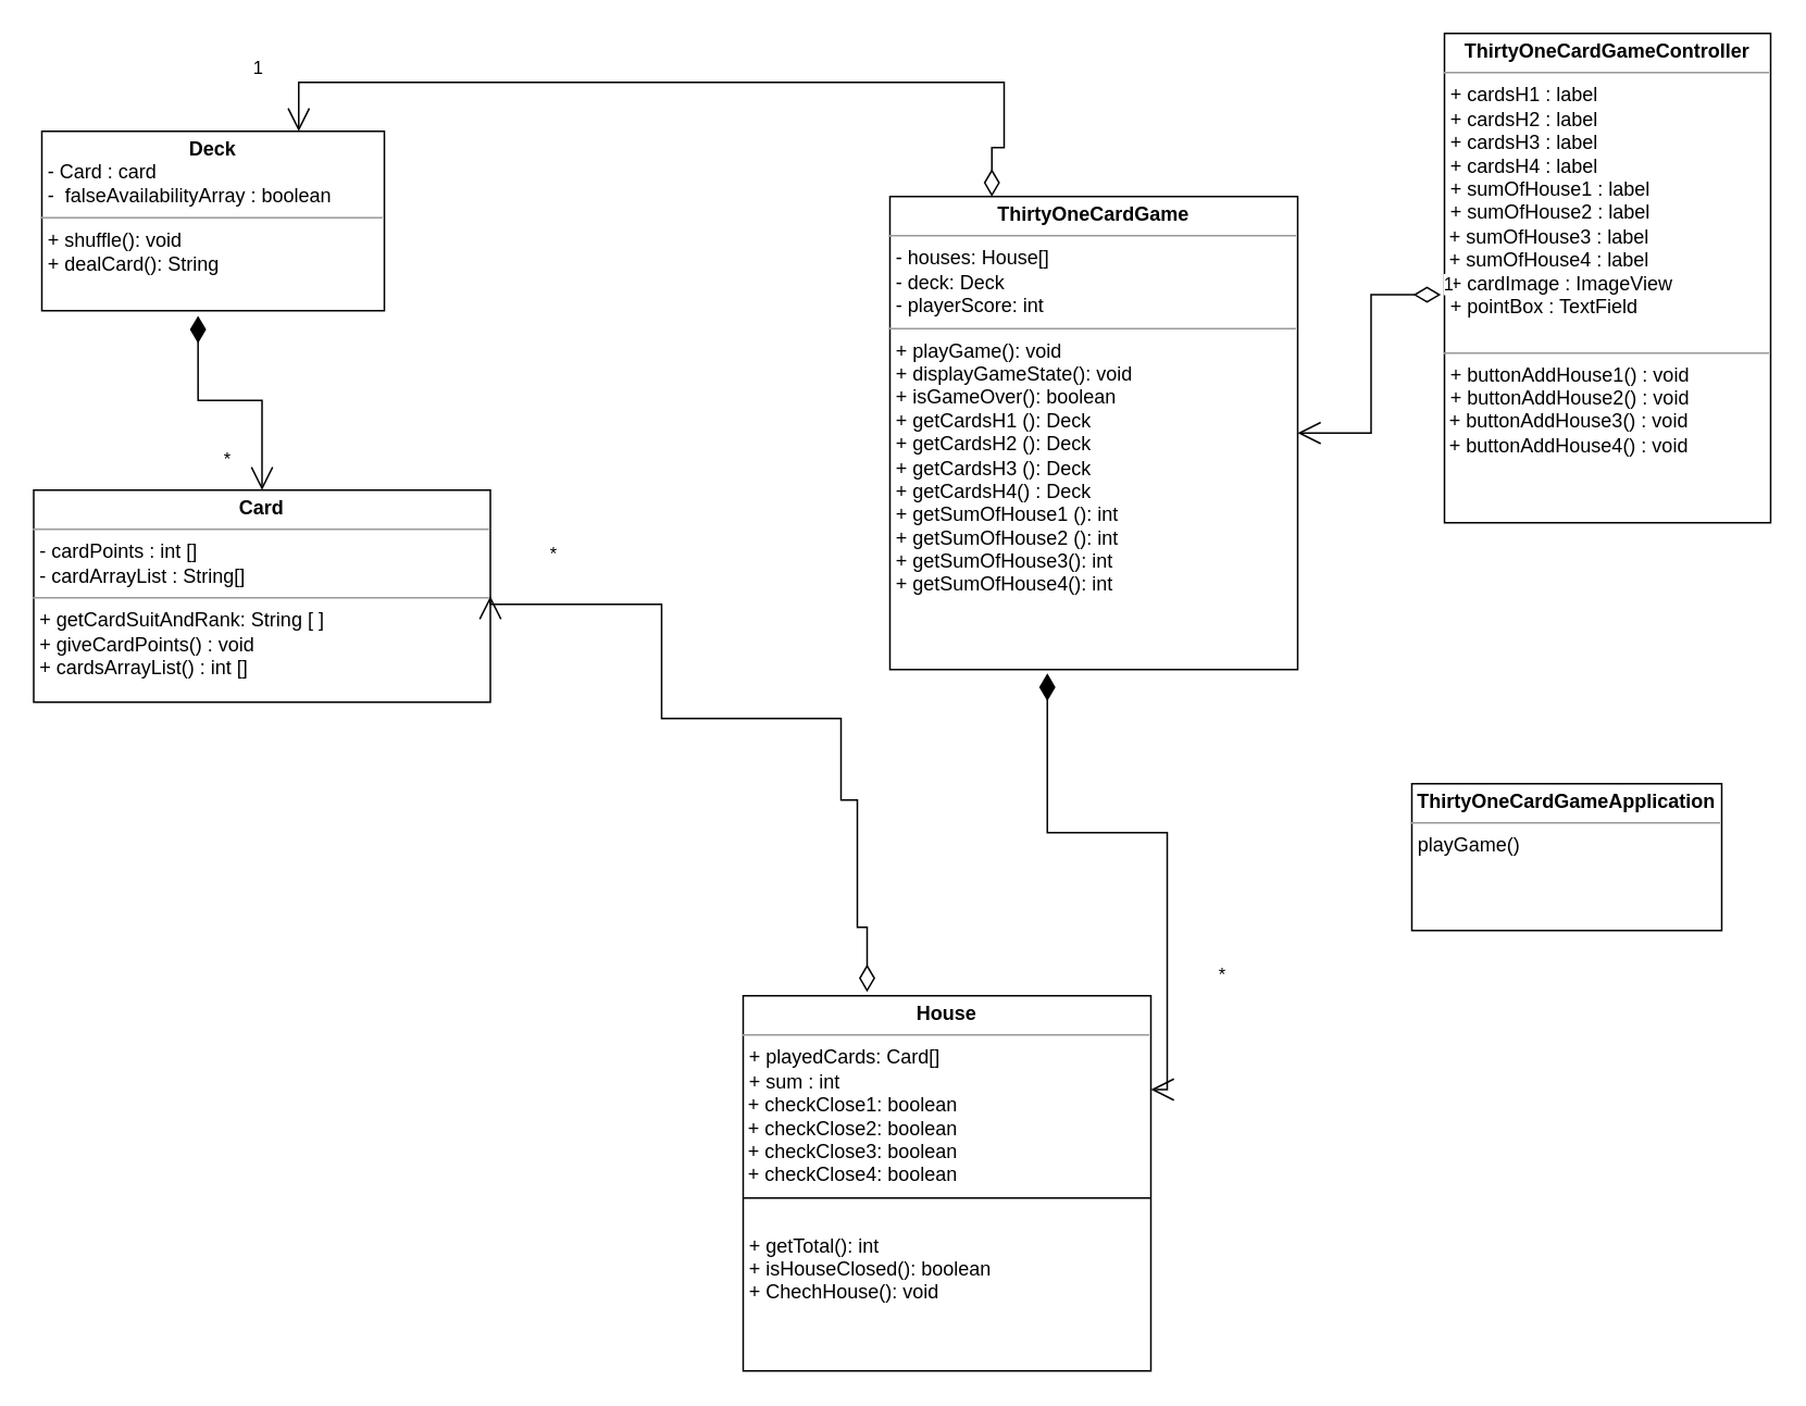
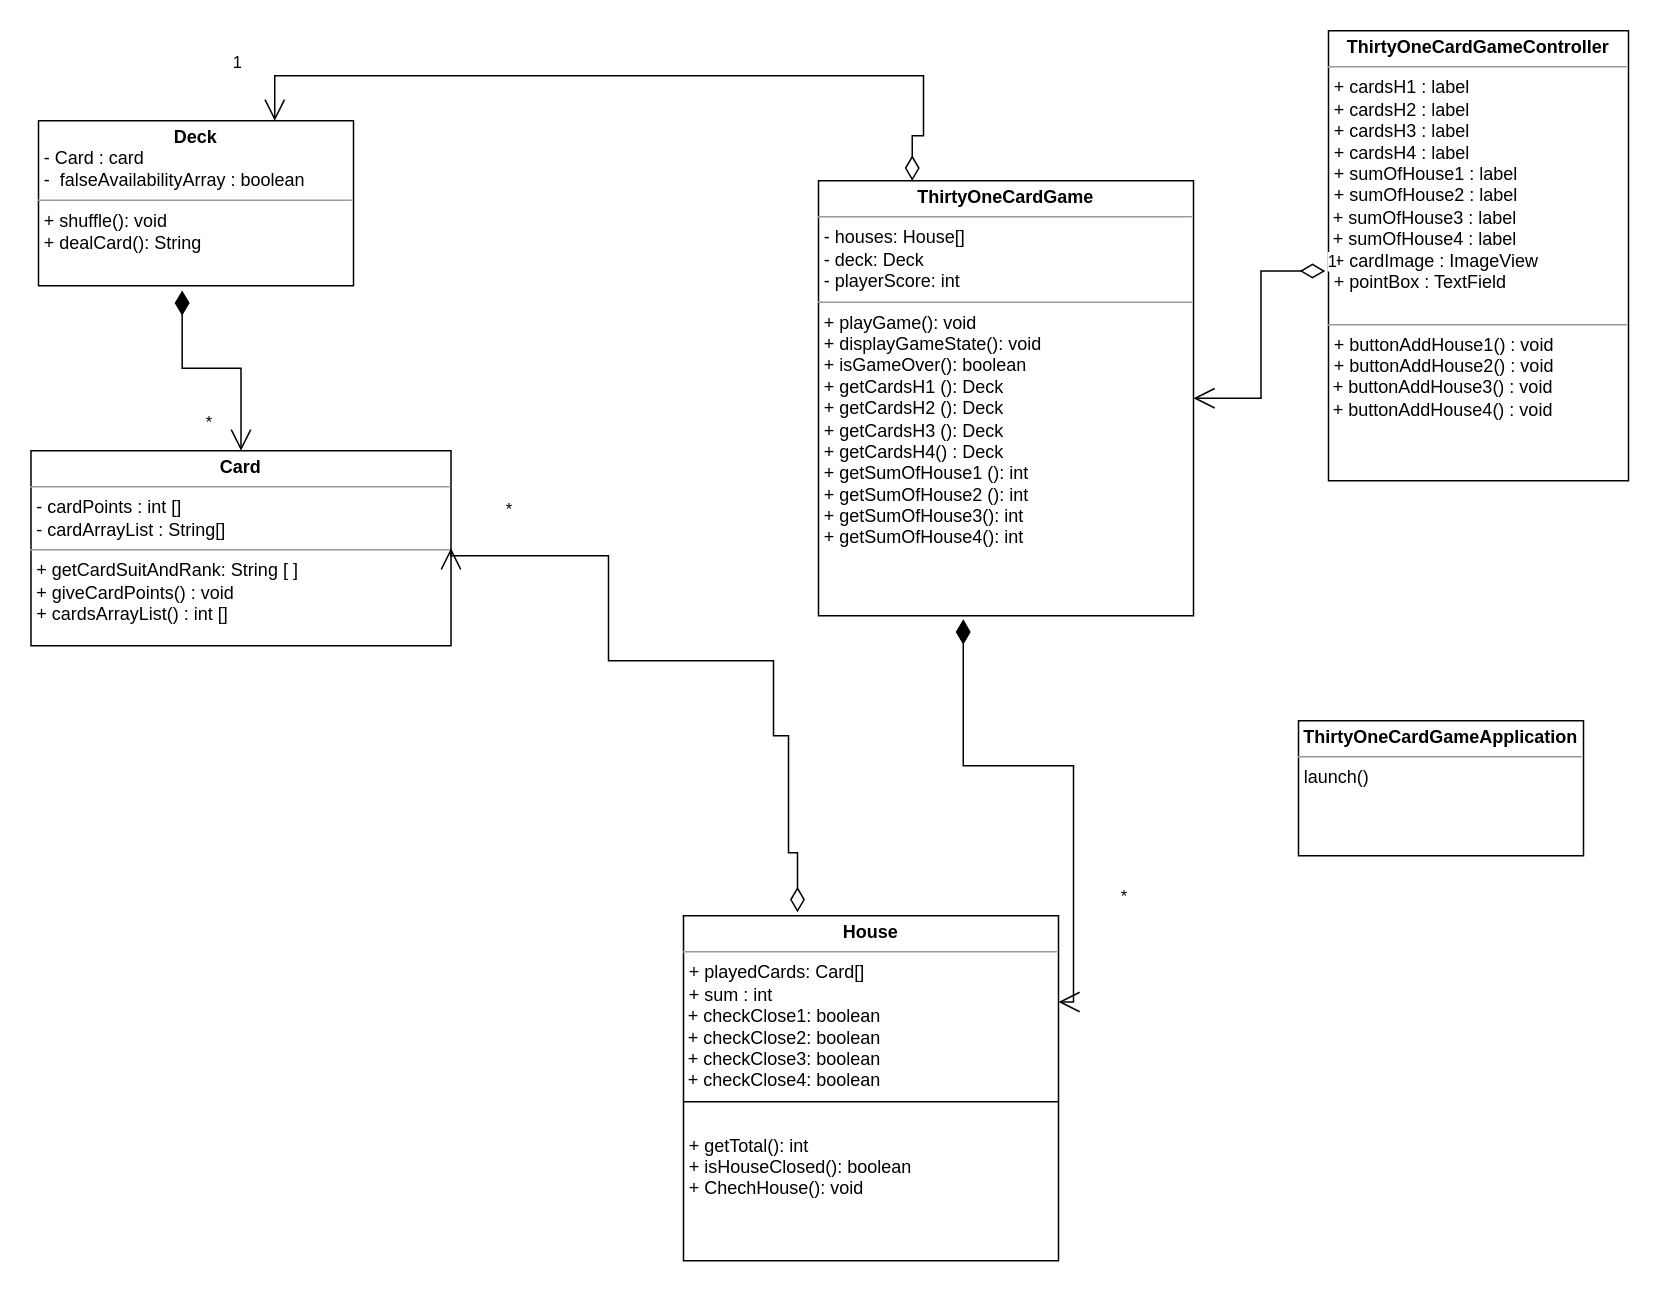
  <mxCell id="0" />
  <mxCell id="1" parent="0" />
  <mxCell id="2" value="&lt;p style=&quot;margin:0px;margin-top:4px;text-align:center;&quot;&gt;&lt;b&gt;Card&lt;/b&gt;&lt;/p&gt;&lt;hr size=&quot;1&quot;&gt;&lt;p style=&quot;margin:0px;margin-left:4px;&quot;&gt;- cardPoints : int []&lt;/p&gt;&lt;p style=&quot;margin:0px;margin-left:4px;&quot;&gt;- cardArrayList : String[]&lt;/p&gt;&lt;hr size=&quot;1&quot;&gt;&lt;p style=&quot;margin:0px;margin-left:4px;&quot;&gt;+&amp;nbsp;getCardSuitAndRank: String [ ]&lt;br&gt;&lt;/p&gt;&lt;p style=&quot;margin:0px;margin-left:4px;&quot;&gt;+ giveCardPoints() : void&lt;/p&gt;&lt;p style=&quot;margin:0px;margin-left:4px;&quot;&gt;+ cardsArrayList() : int []&lt;/p&gt;&lt;p style=&quot;margin:0px;margin-left:4px;&quot;&gt;&lt;br&gt;&lt;/p&gt;" style="verticalAlign=top;align=left;overflow=fill;fontSize=12;fontFamily=Helvetica;html=1;whiteSpace=wrap;" parent="1" vertex="1"><mxGeometry x="20" y="300" width="280" height="130" as="geometry" /></mxCell>
  <mxCell id="3" value="&lt;p style=&quot;margin:0px;margin-top:4px;text-align:center;&quot;&gt;&lt;b&gt;Deck&lt;/b&gt;&lt;/p&gt;&lt;p style=&quot;margin:0px;margin-left:4px;&quot;&gt;- Card : card&lt;/p&gt;&lt;p style=&quot;margin:0px;margin-left:4px;&quot;&gt;-&amp;nbsp; falseAvailabilityArray : boolean&amp;nbsp;&lt;/p&gt;&lt;hr size=&quot;1&quot;&gt;&lt;p style=&quot;margin:0px;margin-left:4px;&quot;&gt;+ shuffle(): void&lt;/p&gt;&lt;p style=&quot;margin:0px;margin-left:4px;&quot;&gt;+ dealCard(): String&lt;/p&gt;&lt;p style=&quot;margin:0px;margin-left:4px;&quot;&gt;&lt;br&gt;&lt;/p&gt;&lt;p style=&quot;margin:0px;margin-left:4px;&quot;&gt;&lt;br&gt;&lt;/p&gt;" style="verticalAlign=top;align=left;overflow=fill;fontSize=12;fontFamily=Helvetica;html=1;whiteSpace=wrap;" parent="1" vertex="1"><mxGeometry x="25" y="80" width="210" height="110" as="geometry" /></mxCell>
  <mxCell id="4" value="&lt;p style=&quot;margin:0px;margin-top:4px;text-align:center;&quot;&gt;&lt;b&gt;House&lt;/b&gt;&lt;/p&gt;&lt;hr size=&quot;1&quot;&gt;&lt;p style=&quot;margin:0px;margin-left:4px;&quot;&gt;+ playedCards: Card[]&lt;/p&gt;&lt;p style=&quot;margin:0px;margin-left:4px;&quot;&gt;+ sum : int&lt;/p&gt;&amp;nbsp;+ checkClose1: boolean&lt;br&gt;&amp;nbsp;+ checkClose2: boolean&lt;br&gt;&amp;nbsp;+ checkClose3: boolean&lt;br&gt;&amp;nbsp;+ checkClose4: boolean&lt;br&gt;&lt;br&gt;&lt;p style=&quot;margin:0px;margin-left:4px;&quot;&gt;&lt;br&gt;&lt;/p&gt;&lt;p style=&quot;margin:0px;margin-left:4px;&quot;&gt;+ getTotal(): int&lt;/p&gt;&lt;p style=&quot;margin:0px;margin-left:4px;&quot;&gt;+ isHouseClosed(): boolean&lt;/p&gt;&lt;p style=&quot;margin:0px;margin-left:4px;&quot;&gt;+ ChechHouse(): void&lt;/p&gt;" style="verticalAlign=top;align=left;overflow=fill;fontSize=12;fontFamily=Helvetica;html=1;whiteSpace=wrap;" parent="1" vertex="1"><mxGeometry x="455" y="610" width="250" height="230" as="geometry" /></mxCell>
  <mxCell id="5" value="" style="line;strokeWidth=1;fillColor=none;align=left;verticalAlign=middle;spacingTop=-1;spacingLeft=3;spacingRight=3;rotatable=0;labelPosition=right;points=[];portConstraint=eastwest;strokeColor=inherit;" parent="1" vertex="1"><mxGeometry x="455" y="730" width="250" height="8" as="geometry" /></mxCell>
  <mxCell id="6" value="&lt;p style=&quot;margin:0px;margin-top:4px;text-align:center;&quot;&gt;&lt;b&gt;ThirtyOneCardGame&lt;/b&gt;&lt;/p&gt;&lt;hr size=&quot;1&quot;&gt;&lt;p style=&quot;margin:0px;margin-left:4px;&quot;&gt;- houses: House[]&lt;/p&gt;&lt;p style=&quot;margin:0px;margin-left:4px;&quot;&gt;- deck: Deck&lt;/p&gt;&lt;p style=&quot;margin:0px;margin-left:4px;&quot;&gt;- playerScore: int&lt;/p&gt;&lt;hr size=&quot;1&quot;&gt;&lt;p style=&quot;margin:0px;margin-left:4px;&quot;&gt;+ playGame(): void&lt;/p&gt;&lt;p style=&quot;margin:0px;margin-left:4px;&quot;&gt;+ displayGameState(): void&lt;/p&gt;&lt;p style=&quot;margin:0px;margin-left:4px;&quot;&gt;+ isGameOver(): boolean&lt;/p&gt;&lt;p style=&quot;margin:0px;margin-left:4px;&quot;&gt;+ getCardsH1 (): Deck&lt;/p&gt;&lt;p style=&quot;margin:0px;margin-left:4px;&quot;&gt;+ getCardsH2 (): Deck&lt;/p&gt;&lt;p style=&quot;margin:0px;margin-left:4px;&quot;&gt;+ getCardsH3 (): Deck&lt;/p&gt;&lt;p style=&quot;margin:0px;margin-left:4px;&quot;&gt;+ getCardsH4() : Deck&lt;/p&gt;&lt;p style=&quot;margin:0px;margin-left:4px;&quot;&gt;+ getSumOfHouse1 (): int&lt;/p&gt;&lt;p style=&quot;margin:0px;margin-left:4px;&quot;&gt;+ getSumOfHouse2 (): int&lt;/p&gt;&lt;p style=&quot;margin:0px;margin-left:4px;&quot;&gt;+ getSumOfHouse3(): int&lt;/p&gt;&lt;p style=&quot;margin:0px;margin-left:4px;&quot;&gt;+ getSumOfHouse4(): int&lt;/p&gt;&lt;p style=&quot;border-color: var(--border-color); margin: 0px 0px 0px 4px;&quot;&gt;&lt;br&gt;&lt;/p&gt;&lt;p style=&quot;margin:0px;margin-left:4px;&quot;&gt;&lt;br&gt;&lt;/p&gt;" style="verticalAlign=top;align=left;overflow=fill;fontSize=12;fontFamily=Helvetica;html=1;whiteSpace=wrap;" parent="1" vertex="1"><mxGeometry x="545" y="120" width="250" height="290" as="geometry" /></mxCell>
  <mxCell id="7" value="&lt;p style=&quot;margin:0px;margin-top:4px;text-align:center;&quot;&gt;&lt;b style=&quot;border-color: var(--border-color);&quot;&gt;ThirtyOneCardGameController&lt;/b&gt;&lt;br&gt;&lt;/p&gt;&lt;hr size=&quot;1&quot;&gt;&lt;p style=&quot;margin:0px;margin-left:4px;&quot;&gt;+ cardsH1 : label&lt;/p&gt;&lt;p style=&quot;margin:0px;margin-left:4px;&quot;&gt;+ cardsH2 : label&lt;/p&gt;&lt;p style=&quot;margin:0px;margin-left:4px;&quot;&gt;+ cardsH3 : label&lt;br&gt;&lt;/p&gt;&lt;p style=&quot;margin:0px;margin-left:4px;&quot;&gt;+ cardsH4 : label&lt;br&gt;&lt;/p&gt;&lt;p style=&quot;margin:0px;margin-left:4px;&quot;&gt;+ sumOfHouse1 : label&lt;br&gt;&lt;/p&gt;&lt;p style=&quot;margin:0px;margin-left:4px;&quot;&gt;+ sumOfHouse2 : label&amp;nbsp;&amp;nbsp;&lt;/p&gt;&amp;nbsp;+ sumOfHouse3&amp;nbsp;: label&lt;br&gt;&amp;nbsp;+ sumOfHouse4 : label&lt;br&gt;&lt;p style=&quot;margin:0px;margin-left:4px;&quot;&gt;+ cardImage : ImageView&lt;br&gt;&lt;/p&gt;&lt;p style=&quot;margin:0px;margin-left:4px;&quot;&gt;+ pointBox : TextField&lt;/p&gt;&lt;p style=&quot;margin:0px;margin-left:4px;&quot;&gt;&lt;br&gt;&lt;/p&gt;&lt;hr size=&quot;1&quot;&gt;&lt;p style=&quot;margin:0px;margin-left:4px;&quot;&gt;+&amp;nbsp;buttonAddHouse1&lt;span style=&quot;background-color: initial;&quot;&gt;() : void&lt;/span&gt;&lt;/p&gt;&lt;p style=&quot;margin:0px;margin-left:4px;&quot;&gt;&lt;span style=&quot;background-color: initial;&quot;&gt;+&amp;nbsp;&lt;/span&gt;buttonAddHouse2() : void&lt;/p&gt;&amp;nbsp;+ buttonAddHouse3() : void&lt;br&gt;&amp;nbsp;+ buttonAddHouse4() : void" style="verticalAlign=top;align=left;overflow=fill;fontSize=12;fontFamily=Helvetica;html=1;whiteSpace=wrap;" parent="1" vertex="1"><mxGeometry x="885" y="20" width="200" height="300" as="geometry" /></mxCell>
  <mxCell id="8" value="*" style="endArrow=open;html=1;endSize=12;startArrow=diamondThin;startSize=14;startFill=0;edgeStyle=orthogonalEdgeStyle;align=left;verticalAlign=bottom;rounded=0;exitX=0.304;exitY=-0.01;exitDx=0;exitDy=0;entryX=1;entryY=0.5;entryDx=0;entryDy=0;exitPerimeter=0;" edge="1" parent="1" source="4" target="2"><mxGeometry x="0.833" y="-22" relative="1" as="geometry"><mxPoint x="255" y="420" as="sourcePoint" /><mxPoint x="245" y="372" as="targetPoint" /><Array as="points"><mxPoint x="525" y="568" /><mxPoint x="525" y="490" /><mxPoint x="515" y="490" /><mxPoint x="515" y="440" /><mxPoint x="405" y="440" /><mxPoint x="405" y="370" /><mxPoint x="300" y="370" /></Array><mxPoint as="offset" /></mxGeometry></mxCell>
  <mxCell id="9" value="1" style="endArrow=open;html=1;endSize=12;startArrow=diamondThin;startSize=14;startFill=0;edgeStyle=orthogonalEdgeStyle;align=left;verticalAlign=bottom;rounded=0;exitX=0.25;exitY=0;exitDx=0;exitDy=0;entryX=0.75;entryY=0;entryDx=0;entryDy=0;" edge="1" parent="1" source="6" target="3"><mxGeometry x="0.891" y="-30" relative="1" as="geometry"><mxPoint x="265" y="330" as="sourcePoint" /><mxPoint x="425" y="330" as="targetPoint" /><Array as="points"><mxPoint x="608" y="90" /><mxPoint x="615" y="90" /><mxPoint x="615" y="50" /><mxPoint x="183" y="50" /></Array><mxPoint y="-1" as="offset" /></mxGeometry></mxCell>
  <mxCell id="10" value="*" style="endArrow=open;html=1;endSize=12;startArrow=diamondThin;startSize=14;startFill=1;edgeStyle=orthogonalEdgeStyle;align=left;verticalAlign=bottom;rounded=0;exitX=0.456;exitY=1.028;exitDx=0;exitDy=0;exitPerimeter=0;" edge="1" parent="1" source="3" target="2"><mxGeometry x="0.863" y="-25" relative="1" as="geometry"><mxPoint x="265" y="330" as="sourcePoint" /><mxPoint x="425" y="330" as="targetPoint" /><mxPoint as="offset" /></mxGeometry></mxCell>
  <mxCell id="11" value="1" style="endArrow=open;html=1;endSize=12;startArrow=diamondThin;startSize=14;startFill=0;edgeStyle=orthogonalEdgeStyle;align=left;verticalAlign=bottom;rounded=0;exitX=-0.011;exitY=0.534;exitDx=0;exitDy=0;exitPerimeter=0;entryX=1;entryY=0.5;entryDx=0;entryDy=0;" edge="1" parent="1" source="7" target="6"><mxGeometry x="-1" y="3" relative="1" as="geometry"><mxPoint x="265" y="330" as="sourcePoint" /><mxPoint x="425" y="330" as="targetPoint" /></mxGeometry></mxCell>
- <mxCell id="12" value="&lt;p style=&quot;margin:0px;margin-top:4px;text-align:center;&quot;&gt;&lt;b style=&quot;border-color: var(--border-color);&quot;&gt;ThirtyOneCardGameApplication&lt;/b&gt;&lt;br&gt;&lt;/p&gt;&lt;hr size=&quot;1&quot;&gt;&lt;p style=&quot;margin:0px;margin-left:4px;&quot;&gt;playGame()&lt;/p&gt;" style="verticalAlign=top;align=left;overflow=fill;fontSize=12;fontFamily=Helvetica;html=1;whiteSpace=wrap;" vertex="1" parent="1"><mxGeometry x="865" y="480" width="190" height="90" as="geometry" /></mxCell>
+ <mxCell id="12" value="&lt;p style=&quot;margin:0px;margin-top:4px;text-align:center;&quot;&gt;&lt;b style=&quot;border-color: var(--border-color);&quot;&gt;ThirtyOneCardGameApplication&lt;/b&gt;&lt;br&gt;&lt;/p&gt;&lt;hr size=&quot;1&quot;&gt;&lt;p style=&quot;margin:0px;margin-left:4px;&quot;&gt;launch()&lt;/p&gt;" style="verticalAlign=top;align=left;overflow=fill;fontSize=12;fontFamily=Helvetica;html=1;whiteSpace=wrap;" vertex="1" parent="1"><mxGeometry x="865" y="480" width="190" height="90" as="geometry" /></mxCell>
  <mxCell id="13" value="*" style="endArrow=open;html=1;endSize=12;startArrow=diamondThin;startSize=14;startFill=1;edgeStyle=orthogonalEdgeStyle;align=left;verticalAlign=bottom;rounded=0;exitX=0.386;exitY=1.008;exitDx=0;exitDy=0;exitPerimeter=0;entryX=1;entryY=0.25;entryDx=0;entryDy=0;" edge="1" parent="1" source="6" target="4"><mxGeometry x="0.577" y="30" relative="1" as="geometry"><mxPoint x="265" y="330" as="sourcePoint" /><mxPoint x="425" y="330" as="targetPoint" /><mxPoint as="offset" /></mxGeometry></mxCell>
